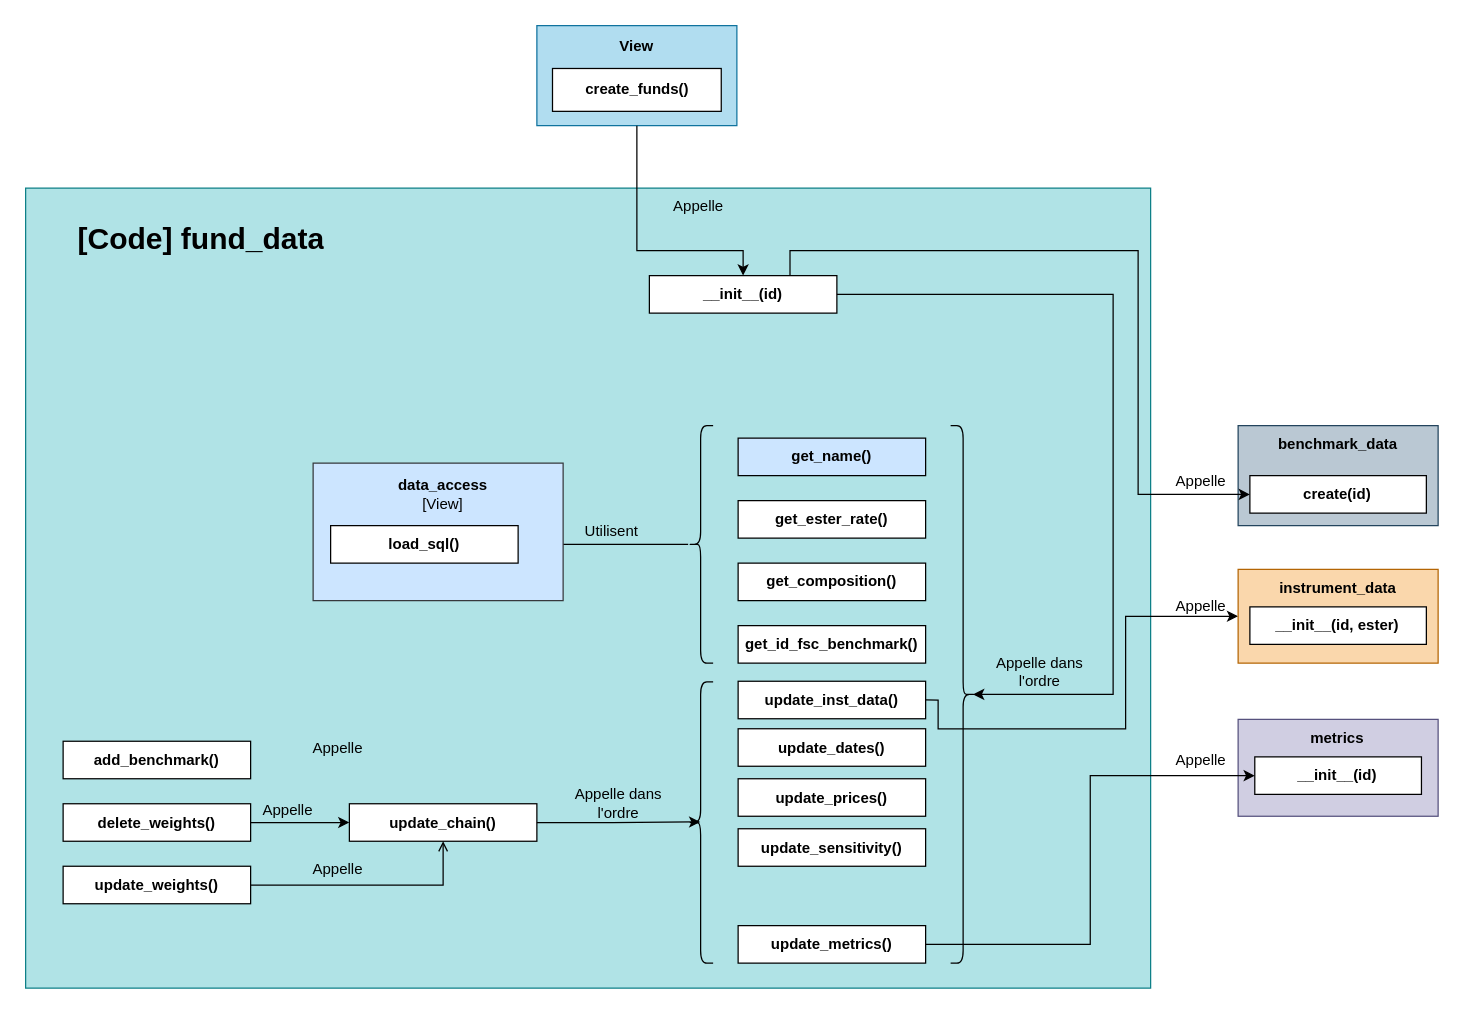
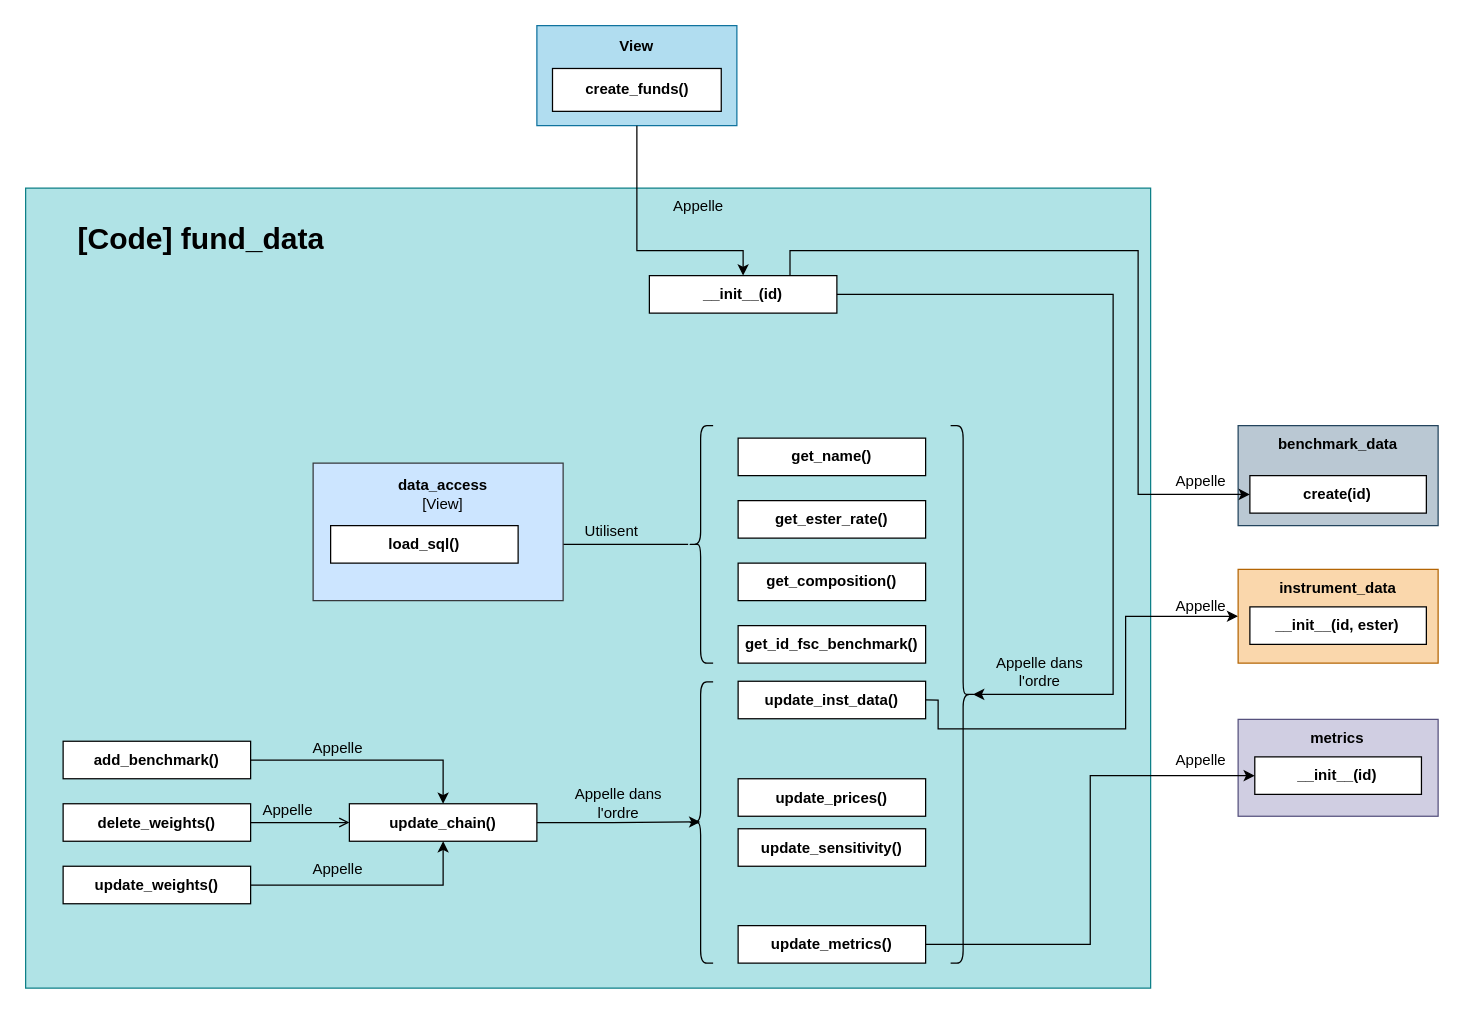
  <mxCell id="0" />
  <mxCell id="1" parent="0" />
  <mxCell id="2" value="&lt;br&gt;&lt;div&gt;&lt;br&gt;&lt;/div&gt;" style="rounded=0;whiteSpace=wrap;html=1;fillColor=#b0e3e6;strokeColor=#0e8088;" parent="1" vertex="1"><mxGeometry x="20" y="150" width="900" height="640" as="geometry" /></mxCell>
- <mxCell id="3" value="&lt;b&gt;get_name()&lt;/b&gt;" style="rounded=0;whiteSpace=wrap;html=1;fillColor=#cce5ff;" parent="1" vertex="1"><mxGeometry x="590" y="350" width="150" height="30" as="geometry" /></mxCell>
+ <mxCell id="3" value="&lt;b&gt;get_name()&lt;/b&gt;" style="rounded=0;whiteSpace=wrap;html=1;" parent="1" vertex="1"><mxGeometry x="590" y="350" width="150" height="30" as="geometry" /></mxCell>
  <mxCell id="4" value="&lt;b&gt;get_ester_rate()&lt;/b&gt;" style="rounded=0;whiteSpace=wrap;html=1;" parent="1" vertex="1"><mxGeometry x="590" y="400" width="150" height="30" as="geometry" /></mxCell>
  <mxCell id="5" value="&lt;b&gt;get_composition()&lt;/b&gt;" style="rounded=0;whiteSpace=wrap;html=1;" parent="1" vertex="1"><mxGeometry x="590" y="450" width="150" height="30" as="geometry" /></mxCell>
  <mxCell id="6" value="&lt;b&gt;get_id_fsc_benchmark()&lt;/b&gt;" style="rounded=0;whiteSpace=wrap;html=1;" parent="1" vertex="1"><mxGeometry x="590" y="500" width="150" height="30" as="geometry" /></mxCell>
  <mxCell id="7" style="edgeStyle=orthogonalEdgeStyle;rounded=0;orthogonalLoop=1;jettySize=auto;html=1;entryX=0;entryY=0.5;entryDx=0;entryDy=0;" parent="1" edge="1"><mxGeometry relative="1" as="geometry"><mxPoint x="740" y="559.494" as="sourcePoint" /><mxPoint x="990" y="492.5" as="targetPoint" /><Array as="points"><mxPoint x="750" y="559.5" /><mxPoint x="750" y="582.5" /><mxPoint x="900" y="582.5" /><mxPoint x="900" y="492.5" /></Array></mxGeometry></mxCell>
  <mxCell id="8" value="&lt;b&gt;update_inst_data()&lt;/b&gt;" style="rounded=0;whiteSpace=wrap;html=1;" parent="1" vertex="1"><mxGeometry x="590" y="544.5" width="150" height="30" as="geometry" /></mxCell>
- <mxCell id="9" value="&lt;b&gt;update_dates()&lt;/b&gt;" style="rounded=0;whiteSpace=wrap;html=1;" parent="1" vertex="1"><mxGeometry x="590" y="582.5" width="150" height="30" as="geometry" /></mxCell>
  <mxCell id="10" value="&lt;b&gt;update_prices()&lt;/b&gt;" style="rounded=0;whiteSpace=wrap;html=1;" parent="1" vertex="1"><mxGeometry x="590" y="622.5" width="150" height="30" as="geometry" /></mxCell>
  <mxCell id="11" value="&lt;b&gt;update_sensitivity()&lt;/b&gt;" style="rounded=0;whiteSpace=wrap;html=1;" parent="1" vertex="1"><mxGeometry x="590" y="662.5" width="150" height="30" as="geometry" /></mxCell>
  <mxCell id="12" value="&lt;b&gt;update_chain()&lt;/b&gt;" style="rounded=0;whiteSpace=wrap;html=1;" parent="1" vertex="1"><mxGeometry x="279" y="642.5" width="150" height="30" as="geometry" /></mxCell>
  <mxCell id="13" value="" style="shape=curlyBracket;whiteSpace=wrap;html=1;rounded=1;labelPosition=left;verticalLabelPosition=middle;align=right;verticalAlign=middle;" parent="1" vertex="1"><mxGeometry x="550" y="545" width="20" height="225" as="geometry" /></mxCell>
  <mxCell id="14" style="edgeStyle=orthogonalEdgeStyle;rounded=0;orthogonalLoop=1;jettySize=auto;html=1;entryX=0.485;entryY=0.498;entryDx=0;entryDy=0;entryPerimeter=0;" parent="1" source="12" target="13" edge="1"><mxGeometry relative="1" as="geometry" /></mxCell>
  <mxCell id="15" value="&lt;b&gt;update_metrics()&lt;/b&gt;" style="rounded=0;whiteSpace=wrap;html=1;" parent="1" vertex="1"><mxGeometry x="590" y="740" width="150" height="30" as="geometry" /></mxCell>
  <mxCell id="16" value="" style="shape=curlyBracket;whiteSpace=wrap;html=1;rounded=1;labelPosition=left;verticalLabelPosition=middle;align=right;verticalAlign=middle;flipV=1;flipH=1;" parent="1" vertex="1"><mxGeometry x="760" y="340" width="20" height="430" as="geometry" /></mxCell>
  <mxCell id="17" value="&lt;b&gt;__init__(id)&lt;/b&gt;" style="rounded=0;whiteSpace=wrap;html=1;" parent="1" vertex="1"><mxGeometry x="519" y="220" width="150" height="30" as="geometry" /></mxCell>
  <mxCell id="18" style="edgeStyle=orthogonalEdgeStyle;rounded=0;orthogonalLoop=1;jettySize=auto;html=1;entryX=0.1;entryY=0.5;entryDx=0;entryDy=0;entryPerimeter=0;" parent="1" source="17" target="16" edge="1"><mxGeometry relative="1" as="geometry"><Array as="points"><mxPoint x="890" y="235" /><mxPoint x="890" y="555" /></Array></mxGeometry></mxCell>
  <mxCell id="19" value="Appelle dans l'ordre" style="text;html=1;align=center;verticalAlign=middle;whiteSpace=wrap;rounded=0;" parent="1" vertex="1"><mxGeometry x="444" y="626.5" width="101" height="30" as="geometry" /></mxCell>
  <mxCell id="20" value="Appelle dans l'ordre" style="text;html=1;align=center;verticalAlign=middle;whiteSpace=wrap;rounded=0;" parent="1" vertex="1"><mxGeometry x="781" y="522" width="101" height="30" as="geometry" /></mxCell>
  <mxCell id="21" style="edgeStyle=orthogonalEdgeStyle;rounded=0;orthogonalLoop=1;jettySize=auto;html=1;" parent="1" source="22" target="60" edge="1"><mxGeometry relative="1" as="geometry" /></mxCell>
  <mxCell id="22" value="" style="shape=curlyBracket;whiteSpace=wrap;html=1;rounded=1;labelPosition=left;verticalLabelPosition=middle;align=right;verticalAlign=middle;" parent="1" vertex="1"><mxGeometry x="550" y="340" width="20" height="190" as="geometry" /></mxCell>
  <mxCell id="23" value="Utilisent" style="text;html=1;align=center;verticalAlign=middle;whiteSpace=wrap;rounded=0;" parent="1" vertex="1"><mxGeometry x="459" y="410" width="60" height="30" as="geometry" /></mxCell>
+ <mxCell id="24" style="edgeStyle=orthogonalEdgeStyle;rounded=0;orthogonalLoop=1;jettySize=auto;html=1;entryX=0.5;entryY=0;entryDx=0;entryDy=0;" parent="1" source="25" target="12" edge="1"><mxGeometry relative="1" as="geometry" /></mxCell>
  <mxCell id="25" value="&lt;b&gt;add_benchmark()&lt;/b&gt;" style="rounded=0;whiteSpace=wrap;html=1;" parent="1" vertex="1"><mxGeometry x="50" y="592.5" width="150" height="30" as="geometry" /></mxCell>
- <mxCell id="26" style="edgeStyle=orthogonalEdgeStyle;rounded=0;orthogonalLoop=1;jettySize=auto;html=1;entryX=0;entryY=0.5;entryDx=0;entryDy=0;" parent="1" source="27" target="12" edge="1"><mxGeometry relative="1" as="geometry" /></mxCell>
+ <mxCell id="26" style="edgeStyle=orthogonalEdgeStyle;rounded=0;orthogonalLoop=1;jettySize=auto;html=1;entryX=0;entryY=0.5;entryDx=0;entryDy=0;endArrow=open;" parent="1" source="27" target="12" edge="1"><mxGeometry relative="1" as="geometry" /></mxCell>
  <mxCell id="27" value="&lt;b&gt;delete_weights()&lt;/b&gt;" style="rounded=0;whiteSpace=wrap;html=1;" parent="1" vertex="1"><mxGeometry x="50" y="642.5" width="150" height="30" as="geometry" /></mxCell>
- <mxCell id="28" style="edgeStyle=orthogonalEdgeStyle;rounded=0;orthogonalLoop=1;jettySize=auto;html=1;entryX=0.5;entryY=1;entryDx=0;entryDy=0;endArrow=open;" parent="1" source="29" target="12" edge="1"><mxGeometry relative="1" as="geometry" /></mxCell>
+ <mxCell id="28" style="edgeStyle=orthogonalEdgeStyle;rounded=0;orthogonalLoop=1;jettySize=auto;html=1;entryX=0.5;entryY=1;entryDx=0;entryDy=0;" parent="1" source="29" target="12" edge="1"><mxGeometry relative="1" as="geometry" /></mxCell>
  <mxCell id="29" value="&lt;b&gt;update_weights()&lt;/b&gt;" style="rounded=0;whiteSpace=wrap;html=1;" parent="1" vertex="1"><mxGeometry x="50" y="692.5" width="150" height="30" as="geometry" /></mxCell>
  <mxCell id="30" value="Appelle" style="text;html=1;align=center;verticalAlign=middle;whiteSpace=wrap;rounded=0;" parent="1" vertex="1"><mxGeometry x="240" y="582.5" width="60" height="30" as="geometry" /></mxCell>
  <mxCell id="31" value="Appelle" style="text;html=1;align=center;verticalAlign=middle;whiteSpace=wrap;rounded=0;" parent="1" vertex="1"><mxGeometry x="200" y="632.5" width="60" height="30" as="geometry" /></mxCell>
  <mxCell id="32" value="Appelle" style="text;html=1;align=center;verticalAlign=middle;whiteSpace=wrap;rounded=0;" parent="1" vertex="1"><mxGeometry x="240" y="680" width="60" height="30" as="geometry" /></mxCell>
  <mxCell id="33" value="&lt;h1 style=&quot;margin-top: 0px;&quot;&gt;&lt;span style=&quot;background-color: transparent; color: light-dark(rgb(0, 0, 0), rgb(255, 255, 255));&quot;&gt;[Code] fund_data&lt;/span&gt;&lt;/h1&gt;&lt;h1 style=&quot;margin-top: 0px;&quot;&gt;&lt;br&gt;&lt;/h1&gt;" style="text;html=1;whiteSpace=wrap;overflow=hidden;rounded=0;" parent="1" vertex="1"><mxGeometry x="60" y="170" width="310" height="120" as="geometry" /></mxCell>
  <mxCell id="34" value="Appelle" style="text;html=1;align=center;verticalAlign=middle;whiteSpace=wrap;rounded=0;" parent="1" vertex="1"><mxGeometry x="910" y="592.5" width="101" height="30" as="geometry" /></mxCell>
  <mxCell id="35" value="" style="group" parent="1" vertex="1" connectable="0"><mxGeometry x="990" y="340" width="160" height="80" as="geometry" /></mxCell>
  <mxCell id="36" value="&lt;br&gt;&lt;div&gt;&lt;br&gt;&lt;/div&gt;" style="rounded=0;whiteSpace=wrap;html=1;fillColor=#bac8d3;strokeColor=#23445d;" parent="35" vertex="1"><mxGeometry width="160" height="80" as="geometry" /></mxCell>
  <mxCell id="37" value="&lt;b&gt;create(id)&lt;/b&gt;" style="rounded=0;whiteSpace=wrap;html=1;" parent="35" vertex="1"><mxGeometry x="9.412" y="40" width="141.176" height="30" as="geometry" /></mxCell>
  <mxCell id="38" value="&lt;b&gt;benchmark_data&lt;/b&gt;" style="text;html=1;align=center;verticalAlign=middle;whiteSpace=wrap;rounded=0;" parent="35" vertex="1"><mxGeometry x="51.765" width="56.471" height="30" as="geometry" /></mxCell>
  <mxCell id="39" style="edgeStyle=orthogonalEdgeStyle;rounded=0;orthogonalLoop=1;jettySize=auto;html=1;exitX=0.75;exitY=0;exitDx=0;exitDy=0;entryX=0;entryY=0.5;entryDx=0;entryDy=0;" parent="1" source="17" target="37" edge="1"><mxGeometry relative="1" as="geometry"><Array as="points"><mxPoint x="631" y="200" /><mxPoint x="910" y="200" /><mxPoint x="910" y="395" /></Array></mxGeometry></mxCell>
  <mxCell id="40" value="" style="group" parent="1" vertex="1" connectable="0"><mxGeometry x="990" y="575" width="160" height="77.5" as="geometry" /></mxCell>
  <mxCell id="41" value="" style="rounded=0;whiteSpace=wrap;html=1;fillColor=#d0cee2;strokeColor=#56517e;" parent="40" vertex="1"><mxGeometry width="160" height="77.5" as="geometry" /></mxCell>
  <mxCell id="42" value="&lt;b&gt;metrics&lt;/b&gt;" style="text;html=1;align=center;verticalAlign=middle;whiteSpace=wrap;rounded=0;" parent="40" vertex="1"><mxGeometry x="53.333" width="53.333" height="30" as="geometry" /></mxCell>
  <mxCell id="43" value="&lt;b&gt;__init__(id)&lt;/b&gt;" style="rounded=0;whiteSpace=wrap;html=1;" parent="40" vertex="1"><mxGeometry x="13.333" y="30" width="133.333" height="30" as="geometry" /></mxCell>
  <mxCell id="44" style="edgeStyle=orthogonalEdgeStyle;rounded=0;orthogonalLoop=1;jettySize=auto;html=1;entryX=0;entryY=0.5;entryDx=0;entryDy=0;" parent="1" source="15" target="43" edge="1"><mxGeometry relative="1" as="geometry" /></mxCell>
  <mxCell id="45" value="Appelle" style="text;html=1;align=center;verticalAlign=middle;whiteSpace=wrap;rounded=0;" parent="1" vertex="1"><mxGeometry x="910" y="370" width="101" height="30" as="geometry" /></mxCell>
  <mxCell id="46" value="" style="group" parent="1" vertex="1" connectable="0"><mxGeometry x="990" y="455" width="160" height="75" as="geometry" /></mxCell>
  <mxCell id="47" value="&lt;div&gt;&lt;div&gt;&lt;div&gt;&lt;br&gt;&lt;/div&gt;&lt;/div&gt;&lt;/div&gt;" style="rounded=0;whiteSpace=wrap;html=1;fillColor=#fad7ac;strokeColor=#b46504;" parent="46" vertex="1"><mxGeometry width="160" height="75" as="geometry" /></mxCell>
  <mxCell id="48" value="&lt;b&gt;__init__(id, ester)&lt;/b&gt;" style="rounded=0;whiteSpace=wrap;html=1;" parent="46" vertex="1"><mxGeometry x="9.412" y="30" width="141.176" height="30" as="geometry" /></mxCell>
  <mxCell id="49" value="&lt;b&gt;instrument_data&lt;/b&gt;" style="text;html=1;align=center;verticalAlign=middle;whiteSpace=wrap;rounded=0;" parent="46" vertex="1"><mxGeometry x="51.765" width="56.471" height="30" as="geometry" /></mxCell>
  <mxCell id="50" value="" style="group" parent="1" vertex="1" connectable="0"><mxGeometry x="429" y="20" width="180" height="80" as="geometry" /></mxCell>
  <mxCell id="51" value="" style="group" parent="50" vertex="1" connectable="0"><mxGeometry width="160" height="80" as="geometry" /></mxCell>
  <mxCell id="52" value="" style="rounded=0;whiteSpace=wrap;html=1;fillColor=#b1ddf0;strokeColor=#10739e;" parent="51" vertex="1"><mxGeometry width="160" height="80" as="geometry" /></mxCell>
  <mxCell id="53" value="&lt;b&gt;create_funds()&lt;/b&gt;" style="rounded=0;whiteSpace=wrap;html=1;" parent="51" vertex="1"><mxGeometry x="12.5" y="34.286" width="135" height="34.286" as="geometry" /></mxCell>
  <mxCell id="54" value="&lt;b&gt;View&lt;/b&gt;" style="text;html=1;align=center;verticalAlign=middle;whiteSpace=wrap;rounded=0;" parent="51" vertex="1"><mxGeometry x="50" width="60" height="34.286" as="geometry" /></mxCell>
  <mxCell id="55" style="edgeStyle=orthogonalEdgeStyle;rounded=0;orthogonalLoop=1;jettySize=auto;html=1;entryX=0.5;entryY=0;entryDx=0;entryDy=0;" parent="1" source="52" target="17" edge="1"><mxGeometry relative="1" as="geometry"><Array as="points"><mxPoint x="509" y="200" /><mxPoint x="594" y="200" /></Array></mxGeometry></mxCell>
  <mxCell id="56" value="Appelle" style="text;html=1;align=center;verticalAlign=middle;whiteSpace=wrap;rounded=0;" parent="1" vertex="1"><mxGeometry x="508" y="150" width="101" height="30" as="geometry" /></mxCell>
  <mxCell id="57" value="Appelle" style="text;html=1;align=center;verticalAlign=middle;whiteSpace=wrap;rounded=0;" parent="1" vertex="1"><mxGeometry x="910" y="470" width="101" height="30" as="geometry" /></mxCell>
  <mxCell id="58" value="" style="group" parent="1" vertex="1" connectable="0"><mxGeometry x="250" y="370" width="200" height="110" as="geometry" /></mxCell>
  <mxCell id="59" value="" style="rounded=0;whiteSpace=wrap;html=1;fillColor=#cce5ff;strokeColor=#36393d;" parent="58" vertex="1"><mxGeometry width="200" height="110" as="geometry" /></mxCell>
  <mxCell id="60" value="&lt;b&gt;load_sql()&lt;/b&gt;" style="rounded=0;whiteSpace=wrap;html=1;" parent="58" vertex="1"><mxGeometry x="14" y="50" width="150" height="30" as="geometry" /></mxCell>
  <mxCell id="61" value="&lt;b&gt;data_access&lt;/b&gt;&lt;div&gt;[View]&lt;/div&gt;" style="text;html=1;align=center;verticalAlign=middle;whiteSpace=wrap;rounded=0;" parent="58" vertex="1"><mxGeometry x="74" y="10" width="60" height="30" as="geometry" /></mxCell>
